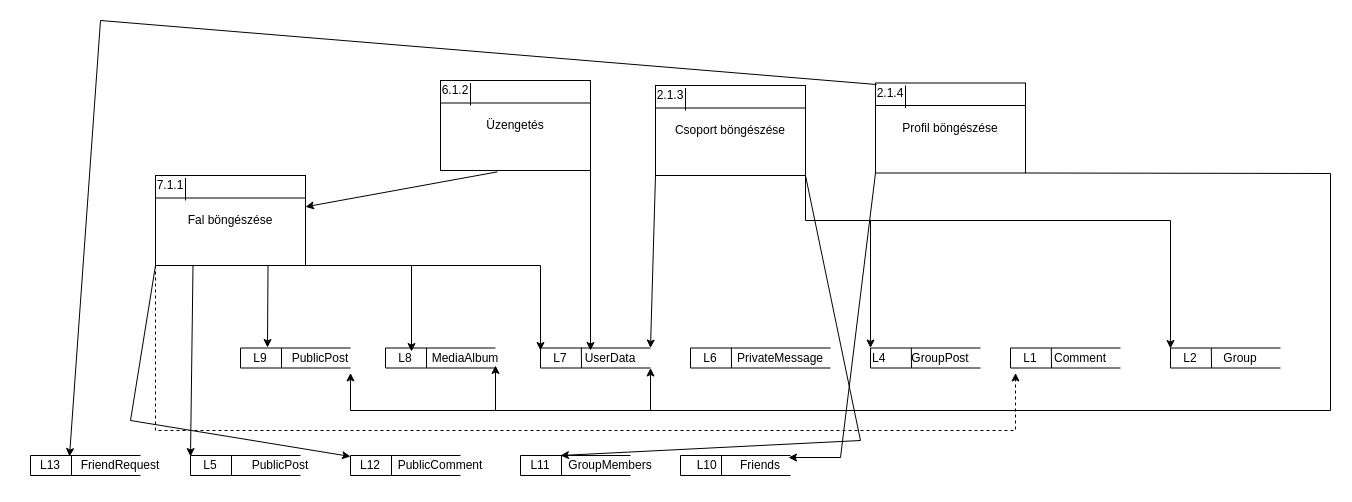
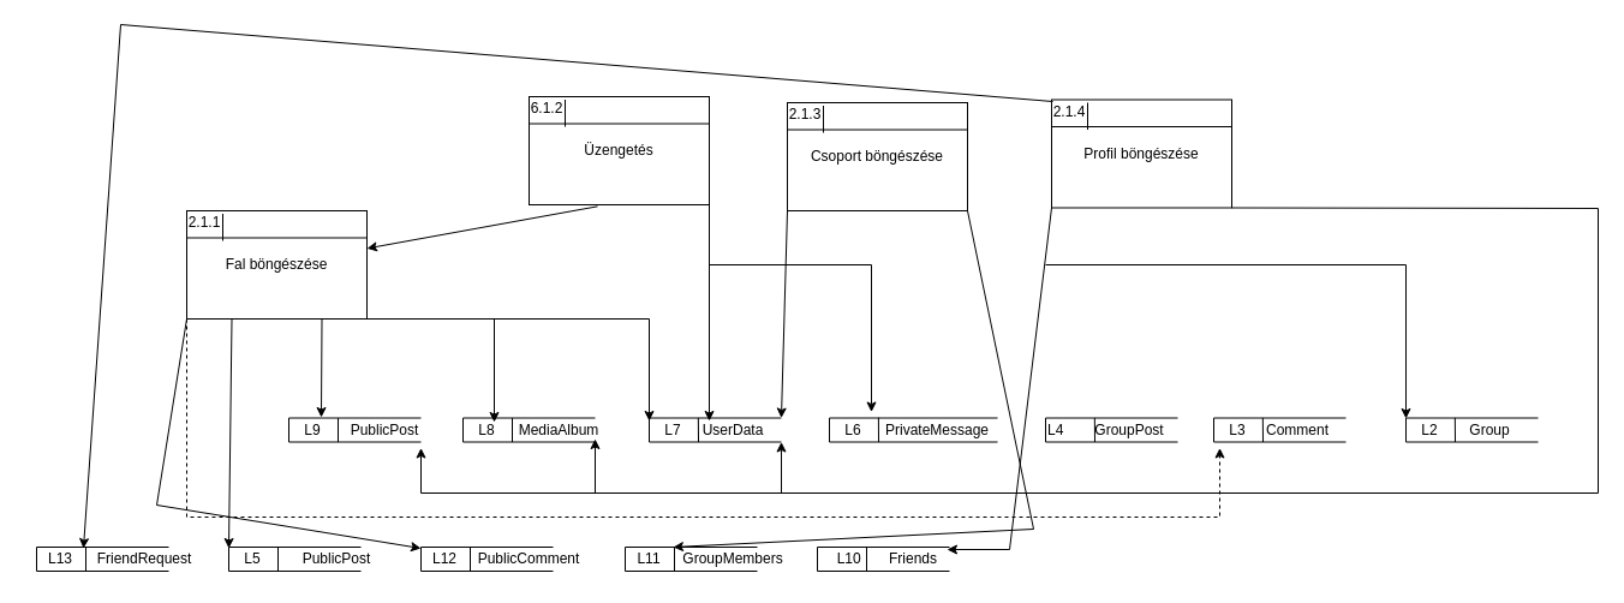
  <mxCell id="0" />
  <mxCell id="1" parent="0" />
  <mxCell id="2" value="" style="strokeWidth=1;html=1;shape=mxgraph.flowchart.annotation_1;align=left;pointerEvents=1;fillColor=#FFFFFF;" vertex="1" parent="1"><mxGeometry x="690" y="347.5" width="140" height="20" as="geometry" /></mxCell>
  <mxCell id="3" value="" style="endArrow=none;html=1;rounded=0;entryX=0.292;entryY=-0.017;entryDx=0;entryDy=0;entryPerimeter=0;" edge="1" parent="1" target="2"><mxGeometry width="50" height="50" relative="1" as="geometry"><mxPoint x="731" y="367.5" as="sourcePoint" /><mxPoint x="731" y="352.5" as="targetPoint" /></mxGeometry></mxCell>
  <mxCell id="4" value="L6" style="text;html=1;strokeColor=none;fillColor=none;align=center;verticalAlign=middle;whiteSpace=wrap;rounded=0;" vertex="1" parent="1"><mxGeometry x="680" y="342.5" width="60" height="30" as="geometry" /></mxCell>
  <mxCell id="5" value="PrivateMessage" style="text;html=1;strokeColor=none;fillColor=none;align=center;verticalAlign=middle;whiteSpace=wrap;rounded=0;" vertex="1" parent="1"><mxGeometry x="750" y="342.5" width="60" height="30" as="geometry" /></mxCell>
  <mxCell id="6" value="" style="strokeWidth=1;html=1;shape=mxgraph.flowchart.annotation_1;align=left;pointerEvents=1;fillColor=#FFFFFF;" vertex="1" parent="1"><mxGeometry x="540" y="347.5" width="110" height="20" as="geometry" /></mxCell>
  <mxCell id="7" value="" style="endArrow=none;html=1;rounded=0;entryX=0.014;entryY=0.163;entryDx=0;entryDy=0;entryPerimeter=0;" edge="1" parent="1" target="9"><mxGeometry width="50" height="50" relative="1" as="geometry"><mxPoint x="581" y="367.5" as="sourcePoint" /><mxPoint x="650" y="387.5" as="targetPoint" /></mxGeometry></mxCell>
  <mxCell id="8" value="L7" style="text;html=1;strokeColor=none;fillColor=none;align=center;verticalAlign=middle;whiteSpace=wrap;rounded=0;" vertex="1" parent="1"><mxGeometry x="530" y="342.5" width="60" height="30" as="geometry" /></mxCell>
  <mxCell id="9" value="UserData" style="text;html=1;strokeColor=none;fillColor=none;align=center;verticalAlign=middle;whiteSpace=wrap;rounded=0;" vertex="1" parent="1"><mxGeometry x="580" y="342.5" width="60" height="30" as="geometry" /></mxCell>
  <mxCell id="10" value="" style="strokeWidth=1;html=1;shape=mxgraph.flowchart.annotation_1;align=left;pointerEvents=1;fillColor=#FFFFFF;" vertex="1" parent="1"><mxGeometry x="385" y="347.5" width="110" height="20" as="geometry" /></mxCell>
  <mxCell id="11" value="" style="endArrow=none;html=1;rounded=0;" edge="1" parent="1"><mxGeometry width="50" height="50" relative="1" as="geometry"><mxPoint x="426" y="367.5" as="sourcePoint" /><mxPoint x="426" y="347.5" as="targetPoint" /></mxGeometry></mxCell>
  <mxCell id="12" value="L8" style="text;html=1;strokeColor=none;fillColor=none;align=center;verticalAlign=middle;whiteSpace=wrap;rounded=0;" vertex="1" parent="1"><mxGeometry x="375" y="342.5" width="60" height="30" as="geometry" /></mxCell>
  <mxCell id="13" value="MediaAlbum" style="text;html=1;strokeColor=none;fillColor=none;align=center;verticalAlign=middle;whiteSpace=wrap;rounded=0;" vertex="1" parent="1"><mxGeometry x="435" y="342.5" width="60" height="30" as="geometry" /></mxCell>
  <mxCell id="14" value="" style="strokeWidth=1;html=1;shape=mxgraph.flowchart.annotation_1;align=left;pointerEvents=1;fillColor=#FFFFFF;" vertex="1" parent="1"><mxGeometry x="240" y="347.5" width="110" height="20" as="geometry" /></mxCell>
  <mxCell id="15" value="" style="endArrow=none;html=1;rounded=0;" edge="1" parent="1"><mxGeometry width="50" height="50" relative="1" as="geometry"><mxPoint x="281" y="367.5" as="sourcePoint" /><mxPoint x="281" y="347.5" as="targetPoint" /></mxGeometry></mxCell>
  <mxCell id="16" value="L9" style="text;html=1;strokeColor=none;fillColor=none;align=center;verticalAlign=middle;whiteSpace=wrap;rounded=0;" vertex="1" parent="1"><mxGeometry x="230" y="342.5" width="60" height="30" as="geometry" /></mxCell>
  <mxCell id="17" value="PublicPost" style="text;html=1;strokeColor=none;fillColor=none;align=center;verticalAlign=middle;whiteSpace=wrap;rounded=0;" vertex="1" parent="1"><mxGeometry x="290" y="342.5" width="60" height="30" as="geometry" /></mxCell>
  <mxCell id="18" value="" style="strokeWidth=1;html=1;shape=mxgraph.flowchart.annotation_1;align=left;pointerEvents=1;fillColor=#FFFFFF;" vertex="1" parent="1"><mxGeometry x="1170" y="347.5" width="110" height="20" as="geometry" /></mxCell>
  <mxCell id="19" value="" style="endArrow=none;html=1;rounded=0;entryX=0.014;entryY=0.163;entryDx=0;entryDy=0;entryPerimeter=0;" edge="1" parent="1" target="21"><mxGeometry width="50" height="50" relative="1" as="geometry"><mxPoint x="1211" y="367.5" as="sourcePoint" /><mxPoint x="1280" y="387.5" as="targetPoint" /></mxGeometry></mxCell>
  <mxCell id="20" value="L2" style="text;html=1;strokeColor=none;fillColor=none;align=center;verticalAlign=middle;whiteSpace=wrap;rounded=0;" vertex="1" parent="1"><mxGeometry x="1160" y="342.5" width="60" height="30" as="geometry" /></mxCell>
  <mxCell id="21" value="Group" style="text;html=1;strokeColor=none;fillColor=none;align=center;verticalAlign=middle;whiteSpace=wrap;rounded=0;" vertex="1" parent="1"><mxGeometry x="1210" y="342.5" width="60" height="30" as="geometry" /></mxCell>
  <mxCell id="22" value="" style="strokeWidth=1;html=1;shape=mxgraph.flowchart.annotation_1;align=left;pointerEvents=1;fillColor=#FFFFFF;" vertex="1" parent="1"><mxGeometry x="1010" y="347.5" width="110" height="20" as="geometry" /></mxCell>
  <mxCell id="23" value="" style="endArrow=none;html=1;rounded=0;entryX=0.014;entryY=0.163;entryDx=0;entryDy=0;entryPerimeter=0;" edge="1" parent="1" target="25"><mxGeometry width="50" height="50" relative="1" as="geometry"><mxPoint x="1051" y="367.5" as="sourcePoint" /><mxPoint x="1120" y="387.5" as="targetPoint" /></mxGeometry></mxCell>
- <mxCell id="24" value="L1" style="text;html=1;strokeColor=none;fillColor=none;align=center;verticalAlign=middle;whiteSpace=wrap;rounded=0;" vertex="1" parent="1"><mxGeometry x="1000" y="342.5" width="60" height="30" as="geometry" /></mxCell>
+ <mxCell id="24" value="L3" style="text;html=1;strokeColor=none;fillColor=none;align=center;verticalAlign=middle;whiteSpace=wrap;rounded=0;" vertex="1" parent="1"><mxGeometry x="1000" y="342.5" width="60" height="30" as="geometry" /></mxCell>
  <mxCell id="25" value="&lt;div&gt;Comment&lt;/div&gt;" style="text;html=1;strokeColor=none;fillColor=none;align=center;verticalAlign=middle;whiteSpace=wrap;rounded=0;" vertex="1" parent="1"><mxGeometry x="1050" y="342.5" width="60" height="30" as="geometry" /></mxCell>
  <mxCell id="26" value="L4" style="strokeWidth=1;html=1;shape=mxgraph.flowchart.annotation_1;align=left;pointerEvents=1;fillColor=#FFFFFF;" vertex="1" parent="1"><mxGeometry x="870" y="347.5" width="110" height="20" as="geometry" /></mxCell>
  <mxCell id="27" value="" style="endArrow=none;html=1;rounded=0;entryX=0.014;entryY=0.163;entryDx=0;entryDy=0;entryPerimeter=0;" edge="1" parent="1" target="28"><mxGeometry width="50" height="50" relative="1" as="geometry"><mxPoint x="911" y="367.5" as="sourcePoint" /><mxPoint x="980" y="387.5" as="targetPoint" /></mxGeometry></mxCell>
  <mxCell id="28" value="GroupPost" style="text;html=1;strokeColor=none;fillColor=none;align=center;verticalAlign=middle;whiteSpace=wrap;rounded=0;" vertex="1" parent="1"><mxGeometry x="910" y="342.5" width="60" height="30" as="geometry" /></mxCell>
  <mxCell id="29" value="Fal böngészése" style="rounded=0;whiteSpace=wrap;html=1;fillColor=default;" vertex="1" parent="1"><mxGeometry x="155" y="175" width="150" height="90" as="geometry" /></mxCell>
- <mxCell id="30" value="7.1.1" style="text;html=1;strokeColor=none;fillColor=none;align=center;verticalAlign=middle;whiteSpace=wrap;rounded=0;" vertex="1" parent="1"><mxGeometry x="140" y="170" width="60" height="30" as="geometry" /></mxCell>
+ <mxCell id="30" value="2.1.1" style="text;html=1;strokeColor=none;fillColor=none;align=center;verticalAlign=middle;whiteSpace=wrap;rounded=0;" vertex="1" parent="1"><mxGeometry x="140" y="170" width="60" height="30" as="geometry" /></mxCell>
  <mxCell id="31" value="" style="endArrow=none;html=1;rounded=0;entryX=1;entryY=0.25;entryDx=0;entryDy=0;exitX=0;exitY=0.25;exitDx=0;exitDy=0;" edge="1" parent="1" source="29" target="29"><mxGeometry width="50" height="50" relative="1" as="geometry"><mxPoint x="15" y="495" as="sourcePoint" /><mxPoint x="65" y="445" as="targetPoint" /></mxGeometry></mxCell>
  <mxCell id="32" value="" style="endArrow=none;html=1;rounded=0;entryX=0;entryY=0.25;entryDx=0;entryDy=0;exitX=0;exitY=1;exitDx=0;exitDy=0;" edge="1" parent="1"><mxGeometry width="50" height="50" relative="1" as="geometry"><mxPoint x="185" y="200" as="sourcePoint" /><mxPoint x="185" y="177.5" as="targetPoint" /></mxGeometry></mxCell>
  <mxCell id="33" value="" style="endArrow=classic;html=1;rounded=0;exitX=0.75;exitY=1;exitDx=0;exitDy=0;" edge="1" parent="1" source="29"><mxGeometry width="50" height="50" relative="1" as="geometry"><mxPoint x="580" y="190" as="sourcePoint" /><mxPoint x="267" y="347" as="targetPoint" /></mxGeometry></mxCell>
  <mxCell id="34" value="" style="endArrow=classic;html=1;rounded=0;exitX=1;exitY=1;exitDx=0;exitDy=0;" edge="1" parent="1" source="29"><mxGeometry width="50" height="50" relative="1" as="geometry"><mxPoint x="580" y="190" as="sourcePoint" /><mxPoint x="540" y="350" as="targetPoint" /><Array as="points"><mxPoint x="540" y="265" /></Array></mxGeometry></mxCell>
  <mxCell id="35" value="Üzengetés" style="rounded=0;whiteSpace=wrap;html=1;fillColor=default;" vertex="1" parent="1"><mxGeometry x="440" y="80" width="150" height="90" as="geometry" /></mxCell>
  <mxCell id="36" value="6.1.2" style="text;html=1;strokeColor=none;fillColor=none;align=center;verticalAlign=middle;whiteSpace=wrap;rounded=0;" vertex="1" parent="1"><mxGeometry x="425" y="75" width="60" height="30" as="geometry" /></mxCell>
  <mxCell id="37" value="" style="endArrow=none;html=1;rounded=0;entryX=1;entryY=0.25;entryDx=0;entryDy=0;exitX=0;exitY=0.25;exitDx=0;exitDy=0;" edge="1" parent="1" source="35" target="35"><mxGeometry width="50" height="50" relative="1" as="geometry"><mxPoint x="300" y="400" as="sourcePoint" /><mxPoint x="350" y="350" as="targetPoint" /></mxGeometry></mxCell>
  <mxCell id="38" value="" style="endArrow=none;html=1;rounded=0;entryX=0;entryY=0.25;entryDx=0;entryDy=0;exitX=0;exitY=1;exitDx=0;exitDy=0;" edge="1" parent="1"><mxGeometry width="50" height="50" relative="1" as="geometry"><mxPoint x="470" y="105" as="sourcePoint" /><mxPoint x="470" y="82.5" as="targetPoint" /></mxGeometry></mxCell>
  <mxCell id="39" value="" style="endArrow=classic;html=1;rounded=0;exitX=1;exitY=1;exitDx=0;exitDy=0;" edge="1" parent="1" source="35"><mxGeometry width="50" height="50" relative="1" as="geometry"><mxPoint x="620" y="180" as="sourcePoint" /><mxPoint x="590" y="350" as="targetPoint" /></mxGeometry></mxCell>
+ <mxCell id="40" value="" style="endArrow=classic;html=1;rounded=0;entryX=0.75;entryY=0;entryDx=0;entryDy=0;exitX=1;exitY=1;exitDx=0;exitDy=0;" edge="1" parent="1" source="35" target="4"><mxGeometry width="50" height="50" relative="1" as="geometry"><mxPoint x="620" y="180" as="sourcePoint" /><mxPoint x="670" y="130" as="targetPoint" /><Array as="points"><mxPoint x="590" y="220" /><mxPoint x="725" y="220" /></Array></mxGeometry></mxCell>
  <mxCell id="41" value="" style="endArrow=classic;html=1;rounded=0;exitX=0.38;exitY=1.015;exitDx=0;exitDy=0;exitPerimeter=0;" edge="1" parent="1" source="35" target="29"><mxGeometry width="50" height="50" relative="1" as="geometry"><mxPoint x="620" y="180" as="sourcePoint" /><mxPoint x="670" y="130" as="targetPoint" /></mxGeometry></mxCell>
  <mxCell id="42" value="Csoport böngészése" style="rounded=0;whiteSpace=wrap;html=1;fillColor=default;" vertex="1" parent="1"><mxGeometry x="655" y="85" width="150" height="90" as="geometry" /></mxCell>
  <mxCell id="43" value="2.1.3" style="text;html=1;strokeColor=none;fillColor=none;align=center;verticalAlign=middle;whiteSpace=wrap;rounded=0;" vertex="1" parent="1"><mxGeometry x="640" y="80" width="60" height="30" as="geometry" /></mxCell>
  <mxCell id="44" value="" style="endArrow=none;html=1;rounded=0;entryX=1;entryY=0.25;entryDx=0;entryDy=0;exitX=0;exitY=0.25;exitDx=0;exitDy=0;" edge="1" parent="1" source="42" target="42"><mxGeometry width="50" height="50" relative="1" as="geometry"><mxPoint x="515" y="405" as="sourcePoint" /><mxPoint x="565" y="355" as="targetPoint" /></mxGeometry></mxCell>
  <mxCell id="45" value="" style="endArrow=none;html=1;rounded=0;entryX=0;entryY=0.25;entryDx=0;entryDy=0;exitX=0;exitY=1;exitDx=0;exitDy=0;" edge="1" parent="1"><mxGeometry width="50" height="50" relative="1" as="geometry"><mxPoint x="685" y="110" as="sourcePoint" /><mxPoint x="685" y="87.5" as="targetPoint" /></mxGeometry></mxCell>
  <mxCell id="46" value="" style="endArrow=classic;html=1;rounded=0;entryX=1;entryY=0;entryDx=0;entryDy=0;entryPerimeter=0;exitX=0;exitY=1;exitDx=0;exitDy=0;" edge="1" parent="1" source="42" target="6"><mxGeometry width="50" height="50" relative="1" as="geometry"><mxPoint x="620" y="180" as="sourcePoint" /><mxPoint x="670" y="130" as="targetPoint" /></mxGeometry></mxCell>
- <mxCell id="47" value="" style="endArrow=classic;html=1;rounded=0;entryX=0;entryY=0;entryDx=0;entryDy=0;entryPerimeter=0;exitX=1;exitY=1;exitDx=0;exitDy=0;" edge="1" parent="1" source="42" target="26"><mxGeometry width="50" height="50" relative="1" as="geometry"><mxPoint x="620" y="180" as="sourcePoint" /><mxPoint x="670" y="130" as="targetPoint" /><Array as="points"><mxPoint x="805" y="220" /><mxPoint x="870" y="220" /></Array></mxGeometry></mxCell>
  <mxCell id="48" value="" style="endArrow=classic;html=1;rounded=0;entryX=0.25;entryY=1;entryDx=0;entryDy=0;exitX=0;exitY=1;exitDx=0;exitDy=0;dashed=1;" edge="1" parent="1" source="29" target="24"><mxGeometry width="50" height="50" relative="1" as="geometry"><mxPoint x="620" y="270" as="sourcePoint" /><mxPoint x="670" y="220" as="targetPoint" /><Array as="points"><mxPoint x="155" y="430" /><mxPoint x="1015" y="430" /></Array></mxGeometry></mxCell>
  <mxCell id="49" value="Profil böngészése" style="rounded=0;whiteSpace=wrap;html=1;fillColor=default;" vertex="1" parent="1"><mxGeometry x="875" y="82.5" width="150" height="90" as="geometry" /></mxCell>
  <mxCell id="50" value="2.1.4" style="text;html=1;strokeColor=none;fillColor=none;align=center;verticalAlign=middle;whiteSpace=wrap;rounded=0;" vertex="1" parent="1"><mxGeometry x="860" y="77.5" width="60" height="30" as="geometry" /></mxCell>
  <mxCell id="51" value="" style="endArrow=none;html=1;rounded=0;entryX=1;entryY=0.25;entryDx=0;entryDy=0;exitX=0;exitY=0.25;exitDx=0;exitDy=0;" edge="1" parent="1" source="49" target="49"><mxGeometry width="50" height="50" relative="1" as="geometry"><mxPoint x="735" y="402.5" as="sourcePoint" /><mxPoint x="785" y="352.5" as="targetPoint" /></mxGeometry></mxCell>
  <mxCell id="52" value="" style="endArrow=none;html=1;rounded=0;entryX=0;entryY=0.25;entryDx=0;entryDy=0;exitX=0;exitY=1;exitDx=0;exitDy=0;" edge="1" parent="1"><mxGeometry width="50" height="50" relative="1" as="geometry"><mxPoint x="905" y="107.5" as="sourcePoint" /><mxPoint x="905" y="85" as="targetPoint" /></mxGeometry></mxCell>
  <mxCell id="53" value="" style="endArrow=classic;html=1;rounded=0;entryX=1;entryY=1;entryDx=0;entryDy=0;entryPerimeter=0;" edge="1" parent="1" target="6"><mxGeometry width="50" height="50" relative="1" as="geometry"><mxPoint x="650" y="410" as="sourcePoint" /><mxPoint x="700" y="210" as="targetPoint" /></mxGeometry></mxCell>
  <mxCell id="54" value="" style="endArrow=classic;html=1;rounded=0;entryX=1;entryY=1;entryDx=0;entryDy=0;exitX=1;exitY=1;exitDx=0;exitDy=0;" edge="1" parent="1" source="49" target="17"><mxGeometry width="50" height="50" relative="1" as="geometry"><mxPoint x="650" y="260" as="sourcePoint" /><mxPoint x="700" y="210" as="targetPoint" /><Array as="points"><mxPoint x="1330" y="173" /><mxPoint x="1330" y="410" /><mxPoint x="350" y="410" /></Array></mxGeometry></mxCell>
  <mxCell id="55" value="" style="endArrow=classic;html=1;rounded=0;entryX=1;entryY=0.75;entryDx=0;entryDy=0;" edge="1" parent="1" target="13"><mxGeometry width="50" height="50" relative="1" as="geometry"><mxPoint x="495" y="410" as="sourcePoint" /><mxPoint x="730" y="230" as="targetPoint" /></mxGeometry></mxCell>
  <mxCell id="56" value="" style="endArrow=classic;html=1;rounded=0;" edge="1" parent="1"><mxGeometry width="50" height="50" relative="1" as="geometry"><mxPoint x="411" y="265" as="sourcePoint" /><mxPoint x="411" y="351" as="targetPoint" /></mxGeometry></mxCell>
  <mxCell id="57" value="" style="endArrow=classic;html=1;rounded=0;" edge="1" parent="1"><mxGeometry width="50" height="50" relative="1" as="geometry"><mxPoint x="870" y="220" as="sourcePoint" /><mxPoint x="1170" y="348" as="targetPoint" /><Array as="points"><mxPoint x="1170" y="220" /></Array></mxGeometry></mxCell>
  <mxCell id="58" value="" style="strokeWidth=1;html=1;shape=mxgraph.flowchart.annotation_1;align=left;pointerEvents=1;fillColor=#FFFFFF;" vertex="1" parent="1"><mxGeometry x="680" y="455" width="110" height="20" as="geometry" /></mxCell>
  <mxCell id="59" value="" style="endArrow=none;html=1;rounded=0;" edge="1" parent="1"><mxGeometry width="50" height="50" relative="1" as="geometry"><mxPoint x="721" y="475" as="sourcePoint" /><mxPoint x="721" y="455" as="targetPoint" /></mxGeometry></mxCell>
  <mxCell id="60" value="L10&lt;span style=&quot;white-space: pre&quot;&gt;&#09;&lt;/span&gt;" style="text;html=1;strokeColor=none;fillColor=none;align=center;verticalAlign=middle;whiteSpace=wrap;rounded=0;" vertex="1" parent="1"><mxGeometry x="680" y="450" width="60" height="30" as="geometry" /></mxCell>
  <mxCell id="61" value="Friends" style="text;html=1;strokeColor=none;fillColor=none;align=center;verticalAlign=middle;whiteSpace=wrap;rounded=0;" vertex="1" parent="1"><mxGeometry x="730" y="450" width="60" height="30" as="geometry" /></mxCell>
  <mxCell id="62" value="" style="strokeWidth=1;html=1;shape=mxgraph.flowchart.annotation_1;align=left;pointerEvents=1;fillColor=#FFFFFF;" vertex="1" parent="1"><mxGeometry x="520" y="455" width="110" height="20" as="geometry" /></mxCell>
  <mxCell id="63" value="" style="endArrow=none;html=1;rounded=0;" edge="1" parent="1"><mxGeometry width="50" height="50" relative="1" as="geometry"><mxPoint x="561" y="475" as="sourcePoint" /><mxPoint x="561" y="455" as="targetPoint" /></mxGeometry></mxCell>
  <mxCell id="64" value="L11" style="text;html=1;strokeColor=none;fillColor=none;align=center;verticalAlign=middle;whiteSpace=wrap;rounded=0;" vertex="1" parent="1"><mxGeometry x="510" y="450" width="60" height="30" as="geometry" /></mxCell>
  <mxCell id="65" value="GroupMembers" style="text;html=1;strokeColor=none;fillColor=none;align=center;verticalAlign=middle;whiteSpace=wrap;rounded=0;" vertex="1" parent="1"><mxGeometry x="580" y="450" width="60" height="30" as="geometry" /></mxCell>
  <mxCell id="66" value="" style="strokeWidth=1;html=1;shape=mxgraph.flowchart.annotation_1;align=left;pointerEvents=1;fillColor=#FFFFFF;" vertex="1" parent="1"><mxGeometry x="350" y="455" width="110" height="20" as="geometry" /></mxCell>
  <mxCell id="67" value="" style="endArrow=none;html=1;rounded=0;" edge="1" parent="1"><mxGeometry width="50" height="50" relative="1" as="geometry"><mxPoint x="391" y="475" as="sourcePoint" /><mxPoint x="391" y="455" as="targetPoint" /></mxGeometry></mxCell>
  <mxCell id="68" value="L12" style="text;html=1;strokeColor=none;fillColor=none;align=center;verticalAlign=middle;whiteSpace=wrap;rounded=0;" vertex="1" parent="1"><mxGeometry x="340" y="450" width="60" height="30" as="geometry" /></mxCell>
  <mxCell id="69" value="PublicComment" style="text;html=1;strokeColor=none;fillColor=none;align=center;verticalAlign=middle;whiteSpace=wrap;rounded=0;" vertex="1" parent="1"><mxGeometry x="410" y="450" width="60" height="30" as="geometry" /></mxCell>
  <mxCell id="70" value="" style="strokeWidth=1;html=1;shape=mxgraph.flowchart.annotation_1;align=left;pointerEvents=1;fillColor=#FFFFFF;" vertex="1" parent="1"><mxGeometry x="30" y="455" width="110" height="20" as="geometry" /></mxCell>
  <mxCell id="71" value="" style="endArrow=none;html=1;rounded=0;" edge="1" parent="1"><mxGeometry width="50" height="50" relative="1" as="geometry"><mxPoint x="71" y="475" as="sourcePoint" /><mxPoint x="71" y="455" as="targetPoint" /></mxGeometry></mxCell>
  <mxCell id="72" value="L13" style="text;html=1;strokeColor=none;fillColor=none;align=center;verticalAlign=middle;whiteSpace=wrap;rounded=0;" vertex="1" parent="1"><mxGeometry x="20" y="450" width="60" height="30" as="geometry" /></mxCell>
  <mxCell id="73" value="FriendRequest" style="text;html=1;strokeColor=none;fillColor=none;align=center;verticalAlign=middle;whiteSpace=wrap;rounded=0;" vertex="1" parent="1"><mxGeometry x="90" y="450" width="60" height="30" as="geometry" /></mxCell>
  <mxCell id="74" value="" style="strokeWidth=1;html=1;shape=mxgraph.flowchart.annotation_1;align=left;pointerEvents=1;fillColor=#FFFFFF;" vertex="1" parent="1"><mxGeometry y="455" width="110" height="20" as="geometry" x="190" /></mxCell>
  <mxCell id="75" value="" style="endArrow=none;html=1;rounded=0;" edge="1" parent="1"><mxGeometry width="50" height="50" relative="1" as="geometry"><mxPoint x="231" y="475" as="sourcePoint" /><mxPoint x="231" y="455" as="targetPoint" /></mxGeometry></mxCell>
  <mxCell id="76" value="L5" style="text;html=1;strokeColor=none;fillColor=none;align=center;verticalAlign=middle;whiteSpace=wrap;rounded=0;" vertex="1" parent="1"><mxGeometry x="180" y="450" width="60" height="30" as="geometry" /></mxCell>
  <mxCell id="77" value="PublicPost" style="text;html=1;strokeColor=none;fillColor=none;align=center;verticalAlign=middle;whiteSpace=wrap;rounded=0;" vertex="1" parent="1"><mxGeometry x="250" y="450" width="60" height="30" as="geometry" /></mxCell>
  <mxCell id="78" value="" style="endArrow=classic;html=1;rounded=0;exitX=1;exitY=1;exitDx=0;exitDy=0;" edge="1" parent="1" source="42"><mxGeometry width="50" height="50" relative="1" as="geometry"><mxPoint x="600" y="560" as="sourcePoint" /><mxPoint x="560" y="455" as="targetPoint" /><Array as="points"><mxPoint x="860" y="440" /></Array></mxGeometry></mxCell>
  <mxCell id="79" value="" style="endArrow=classic;html=1;rounded=0;exitX=0;exitY=1;exitDx=0;exitDy=0;" edge="1" parent="1" source="29"><mxGeometry width="50" height="50" relative="1" as="geometry"><mxPoint y="590" as="sourcePoint" x="190" /><mxPoint x="350" y="456" as="targetPoint" /><Array as="points"><mxPoint x="130" y="420" /></Array></mxGeometry></mxCell>
  <mxCell id="80" value="" style="endArrow=classic;html=1;rounded=0;exitX=0.25;exitY=1;exitDx=0;exitDy=0;" edge="1" parent="1" source="29"><mxGeometry width="50" height="50" relative="1" as="geometry"><mxPoint x="-30" y="370" as="sourcePoint" /><mxPoint y="456" as="targetPoint" x="190" /></mxGeometry></mxCell>
  <mxCell id="81" value="" style="endArrow=classic;html=1;rounded=0;" edge="1" parent="1"><mxGeometry width="50" height="50" relative="1" as="geometry"><mxPoint x="876" y="84" as="sourcePoint" /><mxPoint x="69" y="456" as="targetPoint" /><Array as="points"><mxPoint x="100" y="20" /></Array></mxGeometry></mxCell>
  <mxCell id="82" value="" style="endArrow=classic;html=1;rounded=0;exitX=0;exitY=1;exitDx=0;exitDy=0;" edge="1" parent="1" source="49"><mxGeometry width="50" height="50" relative="1" as="geometry"><mxPoint x="750" y="560" as="sourcePoint" /><mxPoint x="788" y="457" as="targetPoint" /><Array as="points"><mxPoint x="840" y="457" /></Array></mxGeometry></mxCell>
